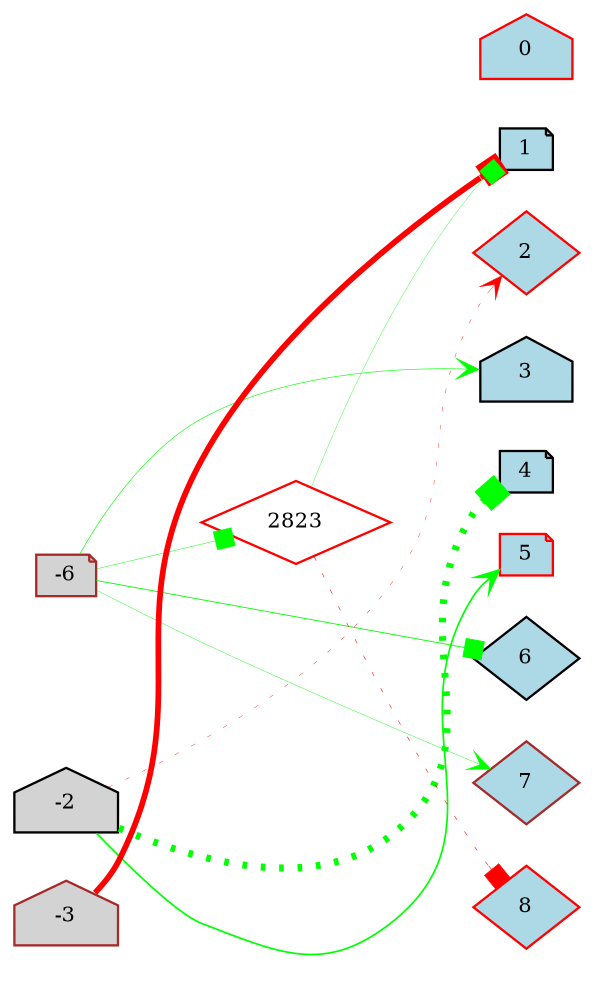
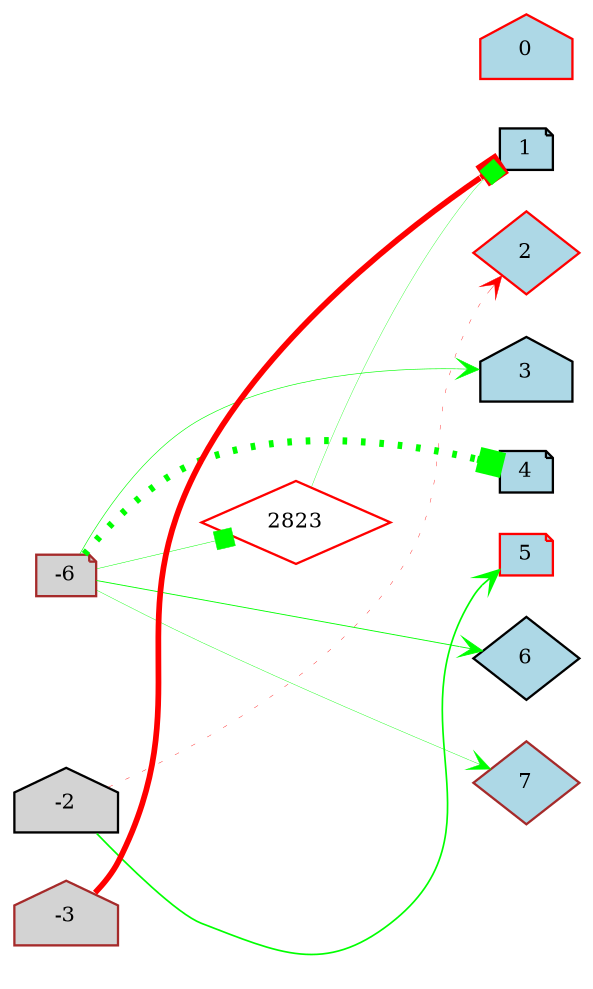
  digraph {
    rankdir=LR
    node [color=black fillcolor=lightblue fontsize=9 shape=diamond style=filled]
    edge [style=invis]
    n1 [color=brown fillcolor=lightgray height=0.2 label=-6 shape=note width=0.2]
    -2 [fillcolor=lightgray height=0.2 shape=house width=0.2]
    -3 [color=brown fillcolor=lightgray height=0.2 shape=house width=0.2]
    0 [color=red height=0.2 shape=house width=0.2]
    1 [height=0.2 shape=note width=0.2]
    2 [color=red height=0.2 width=0.2]
    3 [height=0.2 shape=house width=0.2]
    4 [height=0.2 shape=note width=0.2]
    5 [color=red height=0.2 shape=note width=0.2]
    6 [height=0.2 width=0.2]
    7 [color=brown height=0.2 width=0.2]
-   8 [color=red height=0.2 width=0.2]
    n13 [color=red fillcolor=white height=0.2 label=2823 width=0.2]
    subgraph sub_1 {
      rank=source
      n1
      -2
      -3
    }
    subgraph sub_2 {
      rank=sink
      0
      1
      2
      3
      4
      5
      6
      7
-     8
    }
    n1 -> -2
    n1 -> 3 [arrowhead=vee color=green penwidth=0.2713183503413379 style=bold]
-   -2 -> 4 [arrowhead=box color=green penwidth=3.0825274298945615 style=dotted]
-   n1 -> 6 [arrowhead=box color=green penwidth=0.382727544631259 style=bold]
+   n1 -> 4 [arrowhead=box color=green penwidth=3.0825274298945615 style=dotted]
+   n1 -> 6 [arrowhead=vee color=green penwidth=0.382727544631259 style=bold]
    n1 -> 7 [arrowhead=vee color=green penwidth=0.17354735514473235 style=bold]
    n1 -> n13 [arrowhead=box color=green penwidth=0.20591850962430863 style=bold]
    -2 -> -3
    -2 -> 2 [arrowhead=vee color=red penwidth=0.16334105744205513 style=dotted]
    -2 -> 5 [arrowhead=vee color=green penwidth=0.7345754879548655 style=solid]
    -3 -> 1 [arrowhead=box color=red penwidth=2.480359904264797 style=bold]
    0 -> 1
    1 -> 2
    2 -> 3
    3 -> 4
    4 -> 5
    5 -> 6
    6 -> 7
-   7 -> 8
    n13 -> 1 [arrowhead=box color=green penwidth=0.1498736845046738 style=bold]
-   n13 -> 8 [arrowhead=box color=red penwidth=0.23560417093364508 style=dotted]
  }
